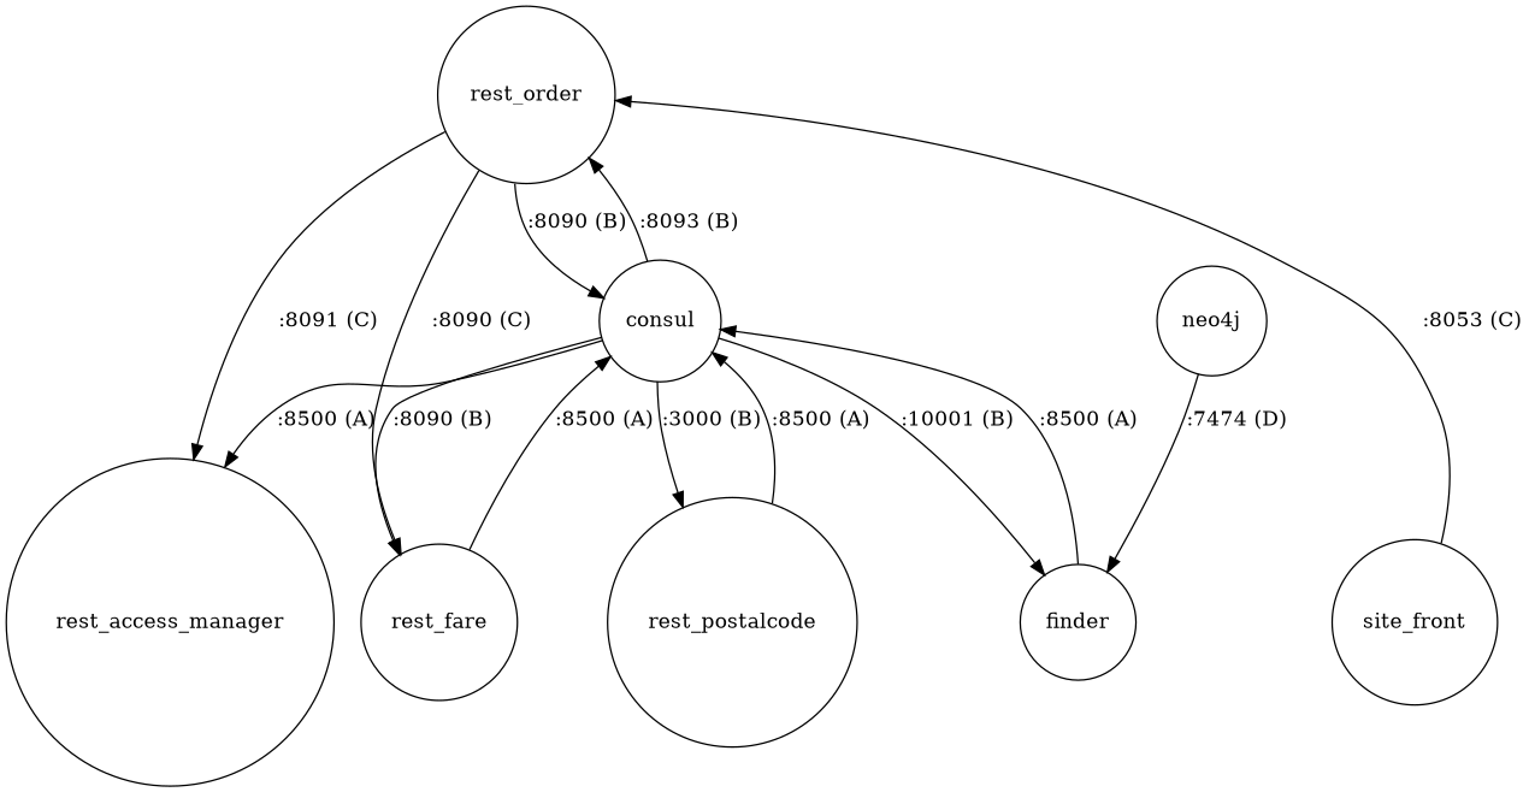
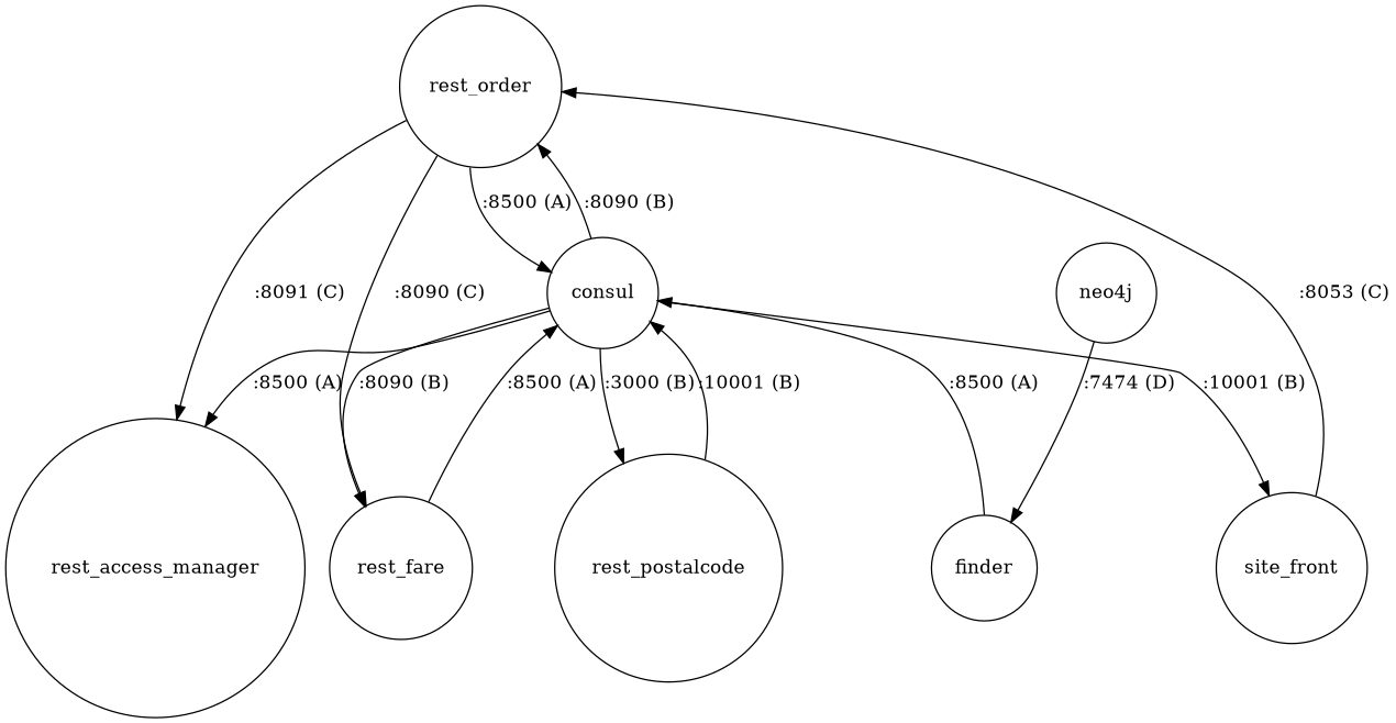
  digraph {
    node [shape=circle]
    rest_order
    consul
    rest_access_manager
    rest_fare
    rest_postalcode
    finder
    neo4j
    site_front
-   rest_order -> consul [label=":8090 (B)"]
+   rest_order -> consul [label=":8500 (A)"]
    rest_order -> rest_access_manager [label=":8091 (C)"]
    rest_order -> rest_fare [label=":8090 (C)"]
-   consul -> rest_order [label=":8093 (B)"]
+   consul -> rest_order [label=":8090 (B)"]
    consul -> rest_access_manager [label=":8500 (A)"]
    consul -> rest_fare [label=":8090 (B)"]
    consul -> rest_postalcode [label=":3000 (B)"]
-   consul -> finder [label=":10001 (B)"]
+   consul -> site_front [label=":10001 (B)"]
    rest_fare -> consul [label=":8500 (A)"]
-   rest_postalcode -> consul [label=":8500 (A)"]
+   rest_postalcode -> consul [label=":10001 (B)"]
    finder -> consul [label=":8500 (A)"]
    neo4j -> finder [label=":7474 (D)"]
    site_front -> rest_order [label=":8053 (C)"]
  }
